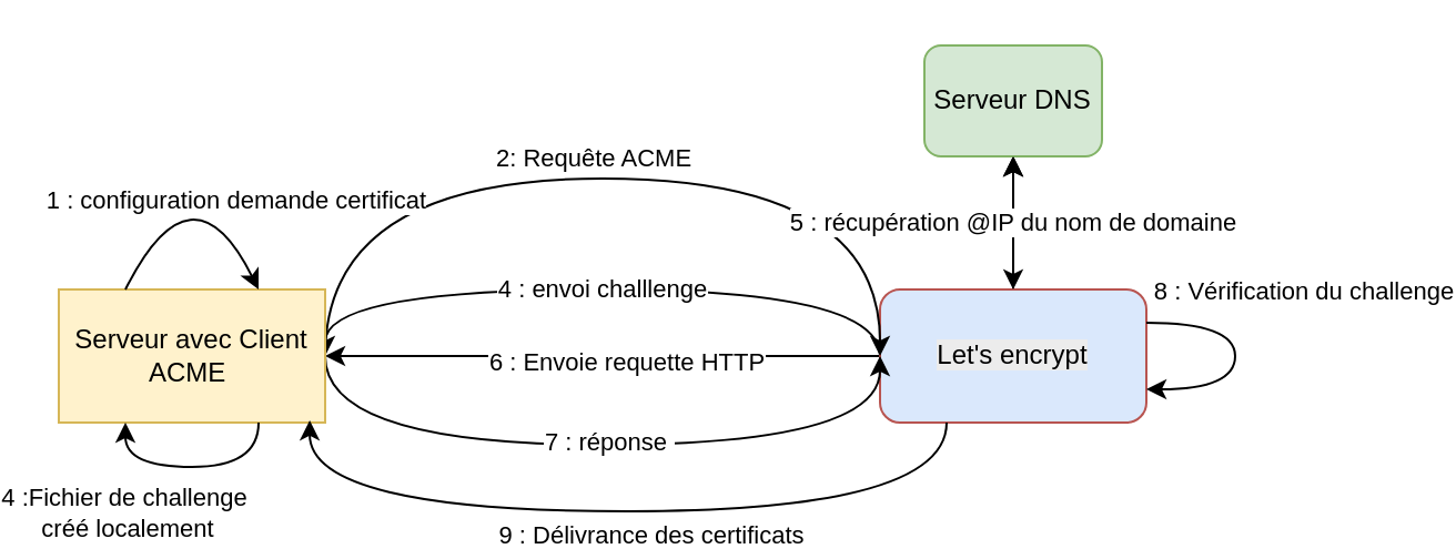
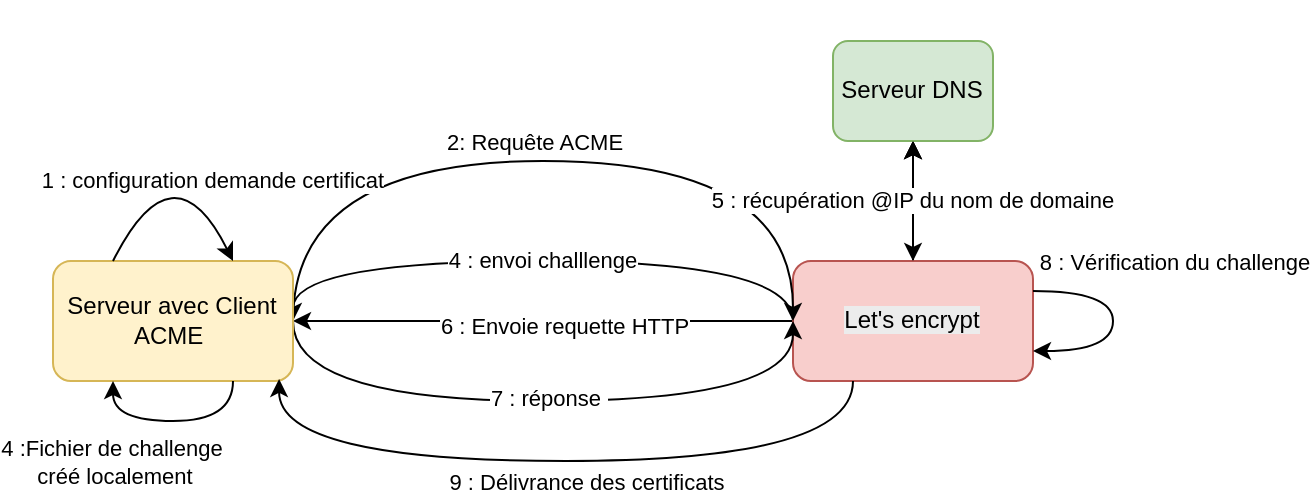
  <mxCell id="0" />
  <mxCell id="1" parent="0" />
  <mxCell id="2" style="edgeStyle=orthogonalEdgeStyle;rounded=0;orthogonalLoop=1;jettySize=auto;html=1;exitX=0;exitY=0.5;exitDx=0;exitDy=0;entryX=1;entryY=0.5;entryDx=0;entryDy=0;curved=1;" edge="1" parent="1" source="7" target="12"><mxGeometry relative="1" as="geometry" /></mxCell>
  <mxCell id="3" value="6 : Envoie requette HTTP" style="edgeLabel;html=1;align=center;verticalAlign=middle;resizable=0;points=[];" vertex="1" connectable="0" parent="2"><mxGeometry x="-0.08" y="2" relative="1" as="geometry"><mxPoint as="offset" /></mxGeometry></mxCell>
  <mxCell id="4" value="" style="edgeStyle=orthogonalEdgeStyle;rounded=0;orthogonalLoop=1;jettySize=auto;html=1;" edge="1" parent="1" source="7" target="19"><mxGeometry relative="1" as="geometry" /></mxCell>
  <mxCell id="5" value="" style="edgeStyle=orthogonalEdgeStyle;rounded=0;orthogonalLoop=1;jettySize=auto;html=1;" edge="1" parent="1" source="7" target="19"><mxGeometry relative="1" as="geometry" /></mxCell>
  <mxCell id="6" value="4 : envoi challlenge" style="edgeStyle=orthogonalEdgeStyle;rounded=0;orthogonalLoop=1;jettySize=auto;html=1;exitX=0;exitY=0.5;exitDx=0;exitDy=0;entryX=1;entryY=0.5;entryDx=0;entryDy=0;curved=1;" edge="1" parent="1" source="7" target="12"><mxGeometry relative="1" as="geometry"><Array as="points"><mxPoint x="390" y="130" /><mxPoint x="140" y="130" /></Array></mxGeometry></mxCell>
- <mxCell id="7" value="&lt;span style=&quot;color: rgb(0, 0, 0); font-family: Helvetica; font-size: 12px; font-style: normal; font-variant-ligatures: normal; font-variant-caps: normal; font-weight: 400; letter-spacing: normal; orphans: 2; text-align: center; text-indent: 0px; text-transform: none; widows: 2; word-spacing: 0px; -webkit-text-stroke-width: 0px; white-space: normal; background-color: rgb(236, 236, 236); text-decoration-thickness: initial; text-decoration-style: initial; text-decoration-color: initial; display: inline !important; float: none;&quot;&gt;Let's encrypt&lt;/span&gt;" style="rounded=1;whiteSpace=wrap;html=1;fillColor=#dae8fc;strokeColor=#b85450;" vertex="1" parent="1"><mxGeometry x="390" y="130" width="120" height="60" as="geometry" /></mxCell>
+ <mxCell id="7" value="&lt;span style=&quot;color: rgb(0, 0, 0); font-family: Helvetica; font-size: 12px; font-style: normal; font-variant-ligatures: normal; font-variant-caps: normal; font-weight: 400; letter-spacing: normal; orphans: 2; text-align: center; text-indent: 0px; text-transform: none; widows: 2; word-spacing: 0px; -webkit-text-stroke-width: 0px; white-space: normal; background-color: rgb(236, 236, 236); text-decoration-thickness: initial; text-decoration-style: initial; text-decoration-color: initial; display: inline !important; float: none;&quot;&gt;Let's encrypt&lt;/span&gt;" style="rounded=1;whiteSpace=wrap;html=1;fillColor=#f8cecc;strokeColor=#b85450;" vertex="1" parent="1"><mxGeometry x="390" y="130" width="120" height="60" as="geometry" /></mxCell>
  <mxCell id="8" style="edgeStyle=orthogonalEdgeStyle;rounded=0;orthogonalLoop=1;jettySize=auto;html=1;exitX=1;exitY=0.5;exitDx=0;exitDy=0;entryX=0;entryY=0.5;entryDx=0;entryDy=0;curved=1;" edge="1" parent="1" source="12" target="7"><mxGeometry relative="1" as="geometry"><Array as="points"><mxPoint x="140" y="80" /><mxPoint x="390" y="80" /></Array></mxGeometry></mxCell>
  <mxCell id="9" value="2&lt;span style=&quot;background-color: light-dark(#ffffff, var(--ge-dark-color, #121212)); color: light-dark(rgb(0, 0, 0), rgb(255, 255, 255));&quot;&gt;: Requête ACME&lt;/span&gt;" style="edgeLabel;html=1;align=center;verticalAlign=middle;resizable=0;points=[];" vertex="1" connectable="0" parent="8"><mxGeometry x="0.12" relative="1" as="geometry"><mxPoint x="-30" y="-10" as="offset" /></mxGeometry></mxCell>
  <mxCell id="10" style="edgeStyle=orthogonalEdgeStyle;rounded=0;orthogonalLoop=1;jettySize=auto;html=1;exitX=1;exitY=0.5;exitDx=0;exitDy=0;entryX=0;entryY=0.5;entryDx=0;entryDy=0;curved=1;" edge="1" parent="1" source="12" target="7"><mxGeometry relative="1" as="geometry"><Array as="points"><mxPoint x="140" y="200" /><mxPoint x="390" y="200" /></Array></mxGeometry></mxCell>
  <mxCell id="11" value="7 : réponse&amp;nbsp;" style="edgeLabel;html=1;align=center;verticalAlign=middle;resizable=0;points=[];" vertex="1" connectable="0" parent="10"><mxGeometry x="0.012" y="2" relative="1" as="geometry"><mxPoint as="offset" /></mxGeometry></mxCell>
- <mxCell id="12" value="Serveur avec Client ACME&amp;nbsp;" style="whiteSpace=wrap;html=1;fillColor=#fff2cc;strokeColor=#d6b656;rounded=0;" vertex="1" parent="1"><mxGeometry x="20" y="130" width="120" height="60" as="geometry" /></mxCell>
+ <mxCell id="12" value="Serveur avec Client ACME&amp;nbsp;" style="rounded=1;whiteSpace=wrap;html=1;fillColor=#fff2cc;strokeColor=#d6b656;" vertex="1" parent="1"><mxGeometry x="20" y="130" width="120" height="60" as="geometry" /></mxCell>
  <mxCell id="13" style="edgeStyle=orthogonalEdgeStyle;rounded=0;orthogonalLoop=1;jettySize=auto;html=1;exitX=0.75;exitY=1;exitDx=0;exitDy=0;entryX=0.25;entryY=1;entryDx=0;entryDy=0;curved=1;" edge="1" parent="1" source="12" target="12"><mxGeometry relative="1" as="geometry" /></mxCell>
  <mxCell id="14" value="4 :Fichier de challenge&amp;nbsp;&lt;div&gt;créé localement&lt;/div&gt;" style="edgeLabel;html=1;align=center;verticalAlign=middle;resizable=0;points=[];" vertex="1" connectable="0" parent="13"><mxGeometry x="-0.18" y="2" relative="1" as="geometry"><mxPoint x="-39" y="18" as="offset" /></mxGeometry></mxCell>
  <mxCell id="15" style="edgeStyle=orthogonalEdgeStyle;rounded=0;orthogonalLoop=1;jettySize=auto;html=1;exitX=1;exitY=0.25;exitDx=0;exitDy=0;entryX=1;entryY=0.75;entryDx=0;entryDy=0;curved=1;" edge="1" parent="1" source="7" target="7"><mxGeometry relative="1" as="geometry"><Array as="points"><mxPoint x="550" y="145" /><mxPoint x="550" y="175" /></Array></mxGeometry></mxCell>
  <mxCell id="16" value="8 : Vérification du challenge" style="edgeLabel;html=1;align=center;verticalAlign=middle;resizable=0;points=[];" vertex="1" connectable="0" parent="15"><mxGeometry x="-0.054" y="3" relative="1" as="geometry"><mxPoint x="27" y="-27" as="offset" /></mxGeometry></mxCell>
  <mxCell id="17" style="edgeStyle=orthogonalEdgeStyle;rounded=0;orthogonalLoop=1;jettySize=auto;html=1;exitX=0.25;exitY=1;exitDx=0;exitDy=0;entryX=0.942;entryY=0.983;entryDx=0;entryDy=0;entryPerimeter=0;curved=1;" edge="1" parent="1" source="7" target="12"><mxGeometry relative="1" as="geometry"><Array as="points"><mxPoint x="420" y="230" /><mxPoint x="133" y="230" /></Array></mxGeometry></mxCell>
  <mxCell id="18" value="9&lt;span style=&quot;background-color: light-dark(#ffffff, var(--ge-dark-color, #121212)); color: light-dark(rgb(0, 0, 0), rgb(255, 255, 255));&quot;&gt;&amp;nbsp;: Délivrance des certificats&lt;/span&gt;" style="edgeLabel;html=1;align=center;verticalAlign=middle;resizable=0;points=[];" vertex="1" connectable="0" parent="17"><mxGeometry x="-0.054" y="2" relative="1" as="geometry"><mxPoint y="8" as="offset" /></mxGeometry></mxCell>
  <mxCell id="19" value="Serveur DNS" style="rounded=1;whiteSpace=wrap;html=1;fillColor=#d5e8d4;strokeColor=#82b366;" vertex="1" parent="1"><mxGeometry x="410" y="20" width="80" height="50" as="geometry" /></mxCell>
  <mxCell id="20" value="5 : récupération @IP du nom de domaine" style="endArrow=classic;startArrow=classic;html=1;rounded=0;entryX=0.5;entryY=1;entryDx=0;entryDy=0;" edge="1" parent="1" target="19"><mxGeometry width="50" height="50" relative="1" as="geometry"><mxPoint x="450" y="130" as="sourcePoint" /><mxPoint x="500" y="210" as="targetPoint" /></mxGeometry></mxCell>
  <mxCell id="21" value="1 : configuration demande certificat" style="endArrow=classic;html=1;rounded=0;edgeStyle=orthogonalEdgeStyle;curved=1;entryX=0.75;entryY=0;entryDx=0;entryDy=0;exitX=0.25;exitY=0;exitDx=0;exitDy=0;" edge="1" parent="1" source="12" target="12"><mxGeometry x="0.4" y="9" width="50" height="50" relative="1" as="geometry"><mxPoint x="250" y="440" as="sourcePoint" /><mxPoint x="300" y="390" as="targetPoint" /><Array as="points"><mxPoint x="80" y="70" /></Array><mxPoint as="offset" /></mxGeometry></mxCell>
